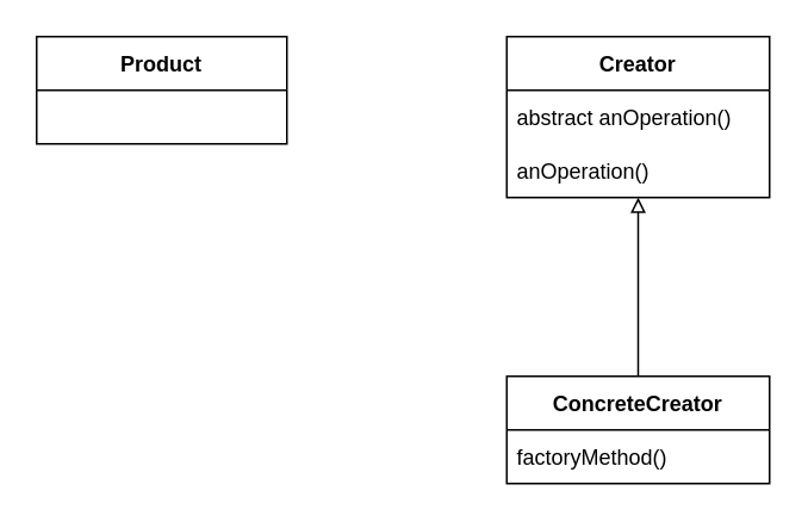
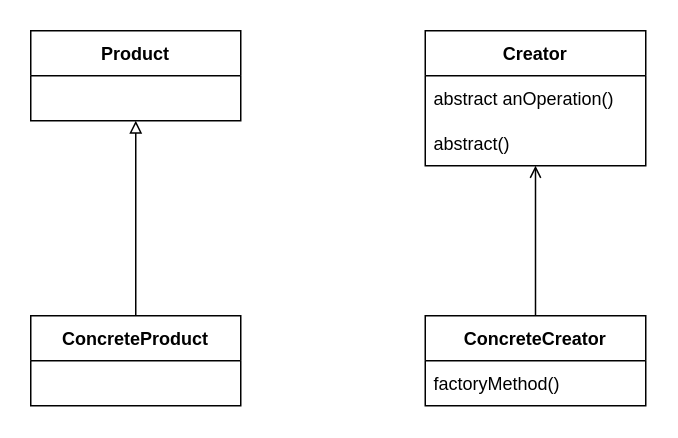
  <mxCell id="0" />
  <mxCell id="1" parent="0" />
  <mxCell id="2" value="Creator" style="swimlane;fontStyle=1;childLayout=stackLayout;horizontal=1;startSize=30;horizontalStack=0;resizeParent=1;resizeParentMax=0;resizeLast=0;collapsible=1;marginBottom=0;" parent="1" vertex="1"><mxGeometry x="283" y="20" width="147" height="90" as="geometry" /></mxCell>
  <mxCell id="3" value="abstract anOperation()" style="text;strokeColor=none;fillColor=none;align=left;verticalAlign=middle;spacingLeft=4;spacingRight=4;overflow=hidden;points=[[0,0.5],[1,0.5]];portConstraint=eastwest;rotatable=0;" parent="2" vertex="1"><mxGeometry y="30" width="147" height="30" as="geometry" /></mxCell>
- <mxCell id="4" value="anOperation()" style="text;strokeColor=none;fillColor=none;align=left;verticalAlign=middle;spacingLeft=4;spacingRight=4;overflow=hidden;points=[[0,0.5],[1,0.5]];portConstraint=eastwest;rotatable=0;" parent="2" vertex="1"><mxGeometry y="60" width="147" height="30" as="geometry" /></mxCell>
+ <mxCell id="4" value="abstract()" style="text;strokeColor=none;fillColor=none;align=left;verticalAlign=middle;spacingLeft=4;spacingRight=4;overflow=hidden;points=[[0,0.5],[1,0.5]];portConstraint=eastwest;rotatable=0;" parent="2" vertex="1"><mxGeometry y="60" width="147" height="30" as="geometry" /></mxCell>
+ <mxCell id="5" value="ConcreteProduct" style="swimlane;fontStyle=1;childLayout=stackLayout;horizontal=1;startSize=30;horizontalStack=0;resizeParent=1;resizeParentMax=0;resizeLast=0;collapsible=1;marginBottom=0;" parent="1" vertex="1"><mxGeometry x="20" y="210" width="140" height="60" as="geometry" /></mxCell>
  <mxCell id="6" value="ConcreteCreator" style="swimlane;fontStyle=1;childLayout=stackLayout;horizontal=1;startSize=30;horizontalStack=0;resizeParent=1;resizeParentMax=0;resizeLast=0;collapsible=1;marginBottom=0;" parent="1" vertex="1"><mxGeometry x="283" y="210" width="147" height="60" as="geometry" /></mxCell>
  <mxCell id="7" value="factoryMethod()" style="text;strokeColor=none;fillColor=none;align=left;verticalAlign=middle;spacingLeft=4;spacingRight=4;overflow=hidden;points=[[0,0.5],[1,0.5]];portConstraint=eastwest;rotatable=0;" parent="6" vertex="1"><mxGeometry y="30" width="147" height="30" as="geometry" /></mxCell>
- <mxCell id="8" value="" style="endArrow=block;html=1;rounded=0;endFill=0;" parent="1" source="6" target="2" edge="1"><mxGeometry width="50" height="50" relative="1" as="geometry"><mxPoint x="-38.75" y="150" as="sourcePoint" /><mxPoint x="-98.25" y="90" as="targetPoint" /></mxGeometry></mxCell>
+ <mxCell id="8" value="" style="endArrow=open;html=1;rounded=0;endFill=0;" parent="1" source="6" target="2" edge="1"><mxGeometry width="50" height="50" relative="1" as="geometry"><mxPoint x="-38.75" y="150" as="sourcePoint" /><mxPoint x="-98.25" y="90" as="targetPoint" /></mxGeometry></mxCell>
+ <mxCell id="9" value="" style="endArrow=block;html=1;rounded=0;endFill=0;" parent="1" source="5" target="10" edge="1"><mxGeometry width="50" height="50" relative="1" as="geometry"><mxPoint x="461.045" y="210" as="sourcePoint" /><mxPoint x="396.682" y="120" as="targetPoint" /></mxGeometry></mxCell>
  <mxCell id="10" value="Product" style="swimlane;fontStyle=1;childLayout=stackLayout;horizontal=1;startSize=30;horizontalStack=0;resizeParent=1;resizeParentMax=0;resizeLast=0;collapsible=1;marginBottom=0;" vertex="1" parent="1"><mxGeometry x="20" y="20" width="140" height="60" as="geometry" /></mxCell>
